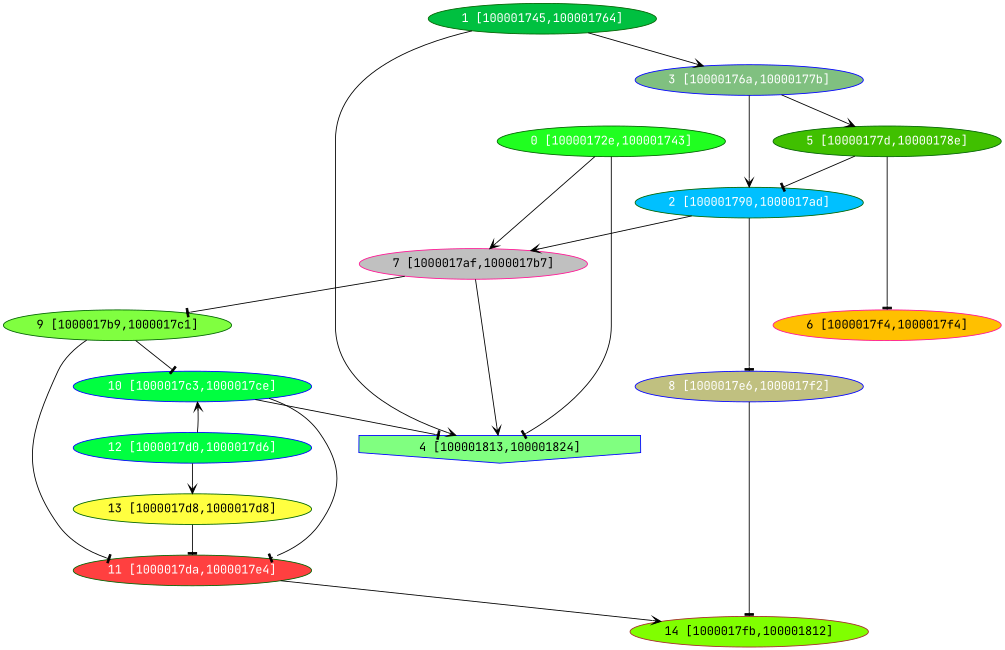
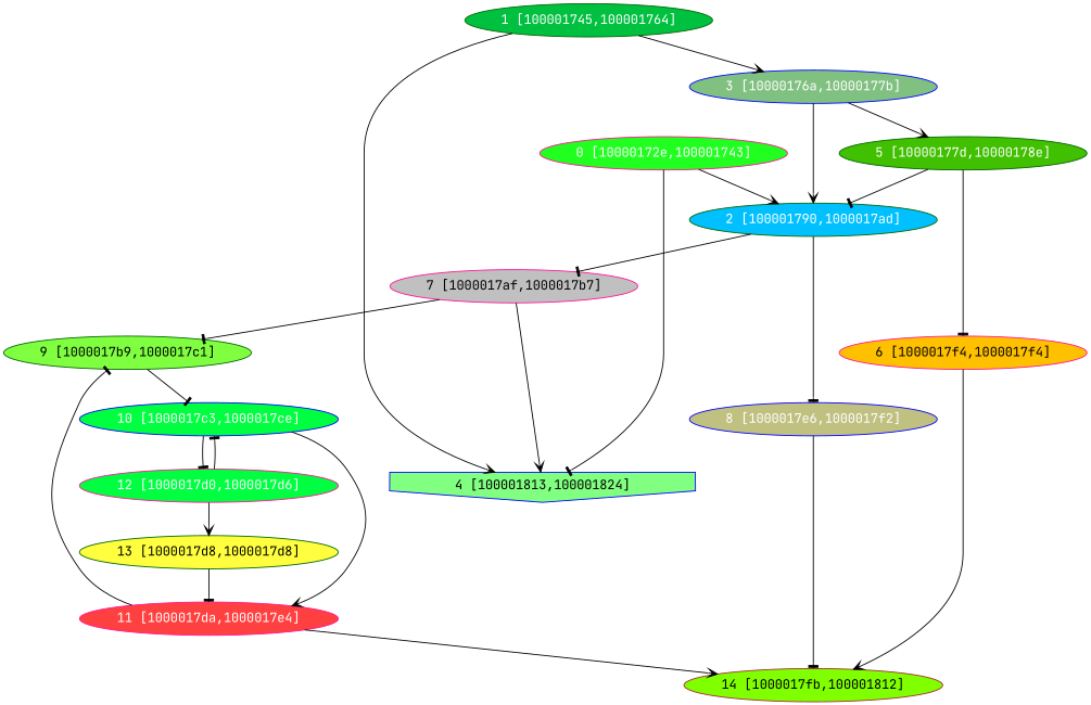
  digraph {
    fontname="JetBrains Mono"
    node [color=darkgreen fillcolor="#00FF40" fontcolor="#ffffff" fontname="JetBrains Mono" shape=oval style=filled]
    edge [arrowhead=tee fontname="JetBrains Mono"]
-   n1 [fillcolor="#20FF20" label="0 [10000172e,100001743]"]
+   n1 [color=deeppink fillcolor="#20FF20" label="0 [10000172e,100001743]"]
    n2 [fillcolor="#00C0FF" label="2 [100001790,1000017ad]"]
    n3 [color=blue fillcolor="#80FF80" fontcolor="#000000" label="4 [100001813,100001824]" shape=invhouse]
    n4 [fillcolor="#00C040" label="1 [100001745,100001764]"]
    n5 [color=blue fillcolor="#80C080" label="3 [10000176a,10000177b]"]
    n6 [color=deeppink fillcolor="#C0C0C0" fontcolor="#000000" label="7 [1000017af,1000017b7]"]
    n7 [color=blue fillcolor="#C0C080" label="8 [1000017e6,1000017f2]"]
    n8 [fillcolor="#40C000" label="5 [10000177d,10000178e]"]
    n9 [fillcolor="#80FF40" fontcolor="#000000" label="9 [1000017b9,1000017c1]"]
    n10 [color=brown fillcolor="#80FF00" fontcolor="#000000" label="14 [1000017fb,100001812]"]
    n11 [color=deeppink fillcolor="#FFC000" fontcolor="#000000" label="6 [1000017f4,1000017f4]"]
    n12 [color=blue label="10 [1000017c3,1000017ce]"]
-   n13 [fillcolor="#FF4040" label="11 [1000017da,1000017e4]"]
-   n14 [color=blue label="12 [1000017d0,1000017d6]"]
+   n13 [color=deeppink fillcolor="#FF4040" label="11 [1000017da,1000017e4]"]
+   n14 [color=deeppink label="12 [1000017d0,1000017d6]"]
    n15 [fillcolor="#FFFF40" fontcolor="#000000" label="13 [1000017d8,1000017d8]"]
-   n1 -> n6 [arrowhead=vee]
+   n1 -> n2 [arrowhead=vee]
    n1 -> n3
-   n2 -> n6 [arrowhead=vee]
+   n2 -> n6
    n2 -> n7
    n4 -> n3 [arrowhead=vee]
    n4 -> n5 [arrowhead=vee]
    n5 -> n2 [arrowhead=vee]
    n5 -> n8 [arrowhead=vee]
    n6 -> n3 [arrowhead=vee]
    n6 -> n9
    n7 -> n10
    n8 -> n2
    n8 -> n11
    n9 -> n12
-   n9 -> n13
-   n12 -> n13
-   n12 -> n3
+   n13 -> n9
+   n11 -> n10 [arrowhead=vee]
+   n12 -> n13 [arrowhead=vee]
+   n12 -> n14
    n13 -> n10 [arrowhead=vee]
-   n14 -> n12 [arrowhead=vee]
+   n14 -> n12
    n14 -> n15 [arrowhead=vee]
    n15 -> n13
  }
